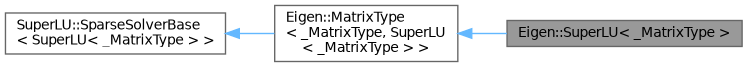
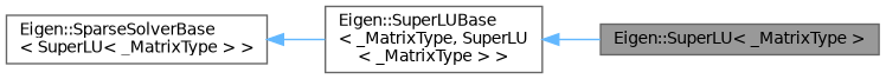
  digraph {
    rankdir=LR
    node [color=gray40 fillcolor=white fontname=Helvetica fontsize=10 shape=box style=filled]
    edge [color=steelblue1 dir=back fontname=Helvetica fontsize=10 labelfontname=Helvetica labelfontsize=10 style=solid]
    n1 [fillcolor=grey60 fontcolor=black height=0.2 label="Eigen::SuperLU\< _MatrixType \>" width=0.4]
-   n2 [height=0.2 label="Eigen::MatrixType\l\< _MatrixType, SuperLU\l\< _MatrixType \> \>" width=0.4]
-   n3 [height=0.2 label="SuperLU::SparseSolverBase\l\< SuperLU\< _MatrixType \> \>" width=0.4]
+   n2 [height=0.2 label="Eigen::SuperLUBase\l\< _MatrixType, SuperLU\l\< _MatrixType \> \>" width=0.4]
+   n3 [height=0.2 label="Eigen::SparseSolverBase\l\< SuperLU\< _MatrixType \> \>" width=0.4]
    n2 -> n1
    n3 -> n2
  }
